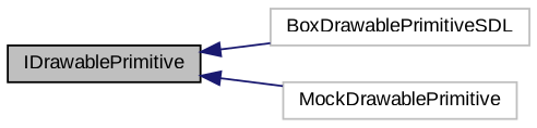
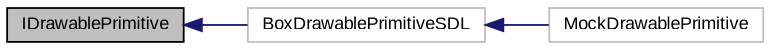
  digraph {
    fontname="Liberation Sans"
    rankdir=LR
    node [color=grey75 fillcolor=white fontname="Liberation Sans" fontsize=10 shape=record style=filled]
    edge [color=midnightblue dir=back fontname="Liberation Sans" fontsize=10 labelfontname=Helvetica labelfontsize=10 style=solid]
    n1 [color=black fillcolor=grey75 fontcolor=black height=0.2 label=IDrawablePrimitive width=0.4]
    n2 [height=0.2 label=BoxDrawablePrimitiveSDL width=0.4]
    n3 [height=0.2 label=MockDrawablePrimitive width=0.4]
    n1 -> n2
-   n1 -> n3
+   n2 -> n3
  }
